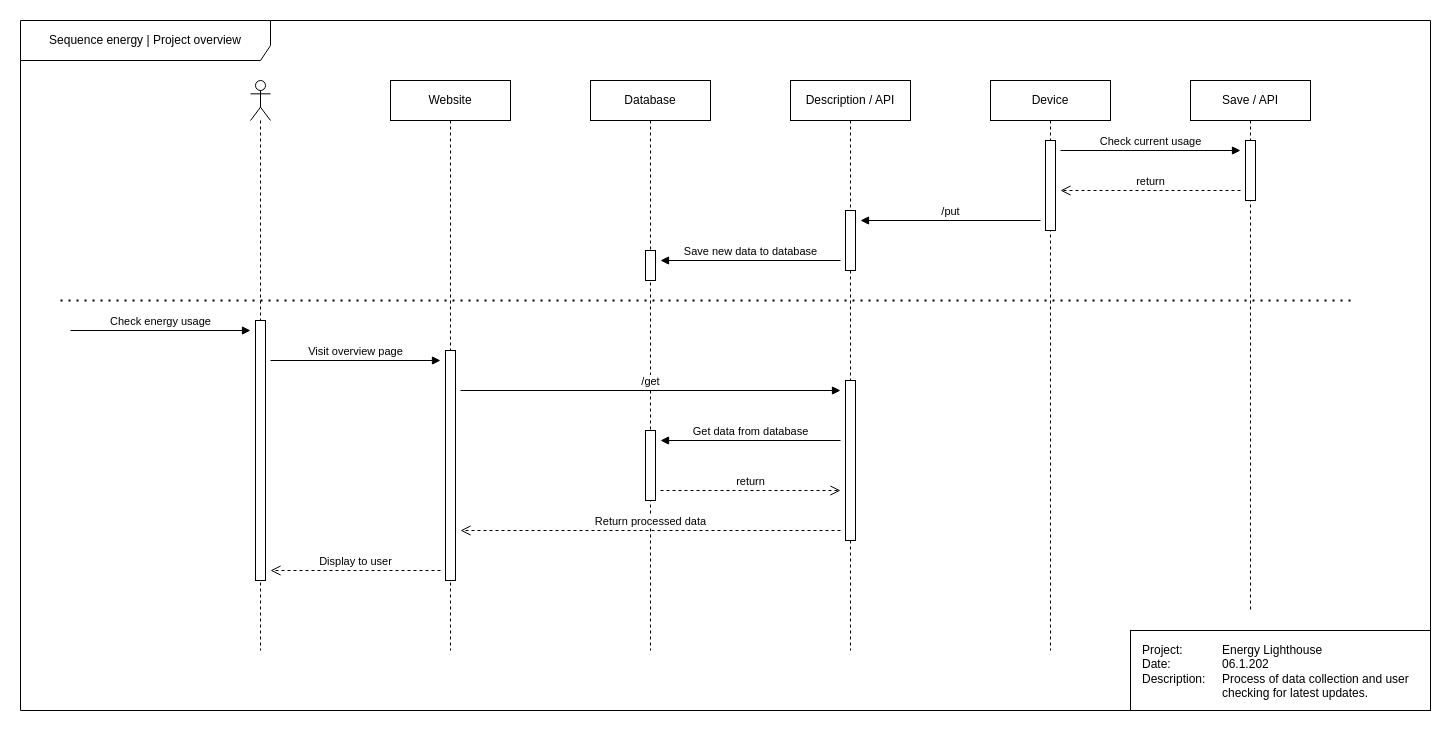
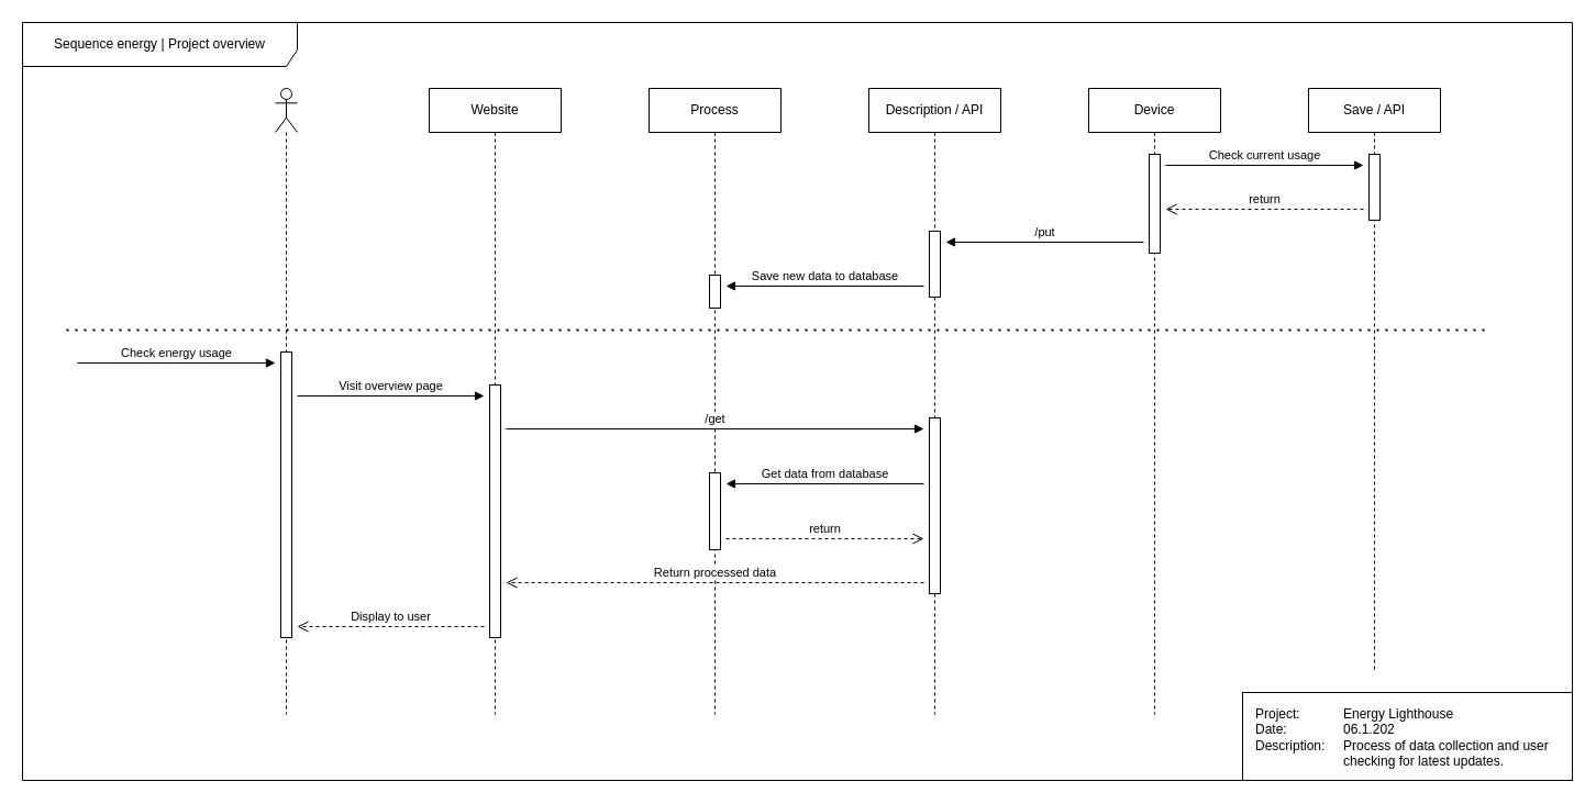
  <mxCell id="0" />
  <mxCell id="1" parent="0" />
  <mxCell id="2" value="Sequence energy | Project overview" style="shape=umlFrame;whiteSpace=wrap;html=1;width=250;height=40;" parent="1" vertex="1"><mxGeometry x="20" y="20" width="1410" height="690" as="geometry" /></mxCell>
- <mxCell id="3" value="Database" style="shape=umlLifeline;perimeter=lifelinePerimeter;whiteSpace=wrap;html=1;container=1;collapsible=0;recursiveResize=0;outlineConnect=0;" parent="1" vertex="1"><mxGeometry x="590" y="80" width="120" height="570" as="geometry" /></mxCell>
+ <mxCell id="3" value="Process" style="shape=umlLifeline;perimeter=lifelinePerimeter;whiteSpace=wrap;html=1;container=1;collapsible=0;recursiveResize=0;outlineConnect=0;" parent="1" vertex="1"><mxGeometry x="590" y="80" width="120" height="570" as="geometry" /></mxCell>
  <mxCell id="4" value="" style="html=1;points=[];perimeter=orthogonalPerimeter;" parent="3" vertex="1"><mxGeometry x="55" y="170" width="10" height="30" as="geometry" /></mxCell>
  <mxCell id="5" value="/get" style="html=1;verticalAlign=bottom;endArrow=block;rounded=0;" parent="3" edge="1"><mxGeometry width="80" relative="1" as="geometry"><mxPoint x="-130" y="310" as="sourcePoint" /><mxPoint x="250" y="310" as="targetPoint" /></mxGeometry></mxCell>
  <mxCell id="6" value="&lt;div&gt;Website&lt;/div&gt;" style="shape=umlLifeline;perimeter=lifelinePerimeter;whiteSpace=wrap;html=1;container=1;collapsible=0;recursiveResize=0;outlineConnect=0;" parent="1" vertex="1"><mxGeometry x="390" y="80" width="120" height="570" as="geometry" /></mxCell>
  <mxCell id="7" value="" style="html=1;points=[];perimeter=orthogonalPerimeter;" parent="6" vertex="1"><mxGeometry x="55" y="270" width="10" height="230" as="geometry" /></mxCell>
  <mxCell id="8" value="Device" style="shape=umlLifeline;perimeter=lifelinePerimeter;whiteSpace=wrap;html=1;container=1;collapsible=0;recursiveResize=0;outlineConnect=0;" parent="1" vertex="1"><mxGeometry x="990" y="80" width="120" height="570" as="geometry" /></mxCell>
  <mxCell id="9" value="Check current usage" style="html=1;verticalAlign=bottom;endArrow=block;rounded=0;" parent="8" edge="1"><mxGeometry width="80" relative="1" as="geometry"><mxPoint x="70" y="70" as="sourcePoint" /><mxPoint x="250" y="70" as="targetPoint" /></mxGeometry></mxCell>
  <mxCell id="10" value="" style="html=1;points=[];perimeter=orthogonalPerimeter;" parent="8" vertex="1"><mxGeometry x="55" y="60" width="10" height="90" as="geometry" /></mxCell>
  <mxCell id="11" value="&lt;div&gt;/put&lt;/div&gt;" style="html=1;verticalAlign=bottom;endArrow=block;rounded=0;" parent="8" edge="1"><mxGeometry width="80" relative="1" as="geometry"><mxPoint x="50" y="140" as="sourcePoint" /><mxPoint x="-130" y="140" as="targetPoint" /></mxGeometry></mxCell>
  <mxCell id="12" value="Description / API" style="shape=umlLifeline;perimeter=lifelinePerimeter;whiteSpace=wrap;html=1;container=1;collapsible=0;recursiveResize=0;outlineConnect=0;" parent="1" vertex="1"><mxGeometry x="790" y="80" width="120" height="570" as="geometry" /></mxCell>
  <mxCell id="13" value="" style="html=1;points=[];perimeter=orthogonalPerimeter;" parent="12" vertex="1"><mxGeometry x="55" y="130" width="10" height="60" as="geometry" /></mxCell>
  <mxCell id="14" value="Save new data to database" style="html=1;verticalAlign=bottom;endArrow=block;rounded=0;" parent="12" edge="1"><mxGeometry width="80" relative="1" as="geometry"><mxPoint x="50" y="180" as="sourcePoint" /><mxPoint x="-130" y="180" as="targetPoint" /></mxGeometry></mxCell>
  <mxCell id="15" value="" style="html=1;points=[];perimeter=orthogonalPerimeter;" parent="12" vertex="1"><mxGeometry x="55" y="300" width="10" height="160" as="geometry" /></mxCell>
  <mxCell id="16" value="" style="html=1;points=[];perimeter=orthogonalPerimeter;" parent="12" vertex="1"><mxGeometry x="-145" y="350" width="10" height="70" as="geometry" /></mxCell>
  <mxCell id="17" value="return" style="html=1;verticalAlign=bottom;endArrow=open;dashed=1;endSize=8;rounded=0;" parent="12" edge="1"><mxGeometry relative="1" as="geometry"><mxPoint x="-130" y="410" as="sourcePoint" /><mxPoint x="50" y="410" as="targetPoint" /></mxGeometry></mxCell>
  <mxCell id="18" value="Get data from database" style="html=1;verticalAlign=bottom;endArrow=block;rounded=0;" parent="12" edge="1"><mxGeometry width="80" relative="1" as="geometry"><mxPoint x="50" y="360" as="sourcePoint" /><mxPoint x="-130" y="360" as="targetPoint" /></mxGeometry></mxCell>
  <mxCell id="19" value="Save / API" style="shape=umlLifeline;perimeter=lifelinePerimeter;whiteSpace=wrap;html=1;container=1;collapsible=0;recursiveResize=0;outlineConnect=0;" parent="1" vertex="1"><mxGeometry x="1190" y="80" width="120" height="530" as="geometry" /></mxCell>
  <mxCell id="20" value="" style="html=1;points=[];perimeter=orthogonalPerimeter;" parent="19" vertex="1"><mxGeometry x="55" y="60" width="10" height="60" as="geometry" /></mxCell>
  <mxCell id="21" value="" style="endArrow=none;dashed=1;html=1;dashPattern=1 3;strokeWidth=2;rounded=0;" parent="19" edge="1"><mxGeometry width="50" height="50" relative="1" as="geometry"><mxPoint x="-1130" y="220" as="sourcePoint" /><mxPoint x="160" y="220" as="targetPoint" /></mxGeometry></mxCell>
  <mxCell id="22" value="return" style="html=1;verticalAlign=bottom;endArrow=open;dashed=1;endSize=8;rounded=0;" parent="1" edge="1"><mxGeometry relative="1" as="geometry"><mxPoint x="1240" y="190" as="sourcePoint" /><mxPoint x="1060" y="190" as="targetPoint" /></mxGeometry></mxCell>
  <mxCell id="23" value="Visit overview page" style="html=1;verticalAlign=bottom;endArrow=block;rounded=0;" parent="1" edge="1"><mxGeometry width="80" relative="1" as="geometry"><mxPoint x="270" y="360" as="sourcePoint" /><mxPoint x="440" y="360" as="targetPoint" /></mxGeometry></mxCell>
  <mxCell id="24" value="Return processed data" style="html=1;verticalAlign=bottom;endArrow=open;dashed=1;endSize=8;rounded=0;" parent="1" edge="1"><mxGeometry relative="1" as="geometry"><mxPoint x="840" y="530" as="sourcePoint" /><mxPoint x="460" y="530" as="targetPoint" /></mxGeometry></mxCell>
  <mxCell id="25" value="Display to user" style="html=1;verticalAlign=bottom;endArrow=open;dashed=1;endSize=8;rounded=0;" parent="1" edge="1"><mxGeometry relative="1" as="geometry"><mxPoint x="440" y="570" as="sourcePoint" /><mxPoint x="270" y="570" as="targetPoint" /></mxGeometry></mxCell>
  <mxCell id="26" value="" style="group" parent="1" vertex="1" connectable="0"><mxGeometry x="70" y="80" width="200" height="570" as="geometry" /></mxCell>
  <mxCell id="27" value="" style="shape=umlLifeline;participant=umlActor;perimeter=lifelinePerimeter;whiteSpace=wrap;html=1;container=1;collapsible=0;recursiveResize=0;verticalAlign=top;spacingTop=36;outlineConnect=0;" parent="26" vertex="1"><mxGeometry x="180" width="20" height="570" as="geometry" /></mxCell>
  <mxCell id="28" value="" style="html=1;points=[];perimeter=orthogonalPerimeter;" parent="26" vertex="1"><mxGeometry x="185" y="240" width="10" height="260" as="geometry" /></mxCell>
  <mxCell id="29" value="Check energy usage" style="html=1;verticalAlign=bottom;endArrow=block;rounded=0;" parent="26" edge="1"><mxGeometry width="80" relative="1" as="geometry"><mxPoint y="250" as="sourcePoint" /><mxPoint x="180" y="250" as="targetPoint" /></mxGeometry></mxCell>
  <mxCell id="30" value="" style="rounded=0;whiteSpace=wrap;html=1;fillColor=none;" parent="1" vertex="1"><mxGeometry x="1130" y="630" width="300" height="80" as="geometry" /></mxCell>
  <mxCell id="31" value="&lt;div align=&quot;left&quot;&gt;Project:&lt;span style=&quot;white-space: pre;&quot;&gt;&#09;&lt;/span&gt;&lt;span style=&quot;white-space: pre;&quot;&gt;&#09;&lt;/span&gt;Energy Lighthouse&lt;/div&gt;&lt;div align=&quot;left&quot;&gt;Date:&amp;nbsp;&amp;nbsp;&amp;nbsp;&amp;nbsp;&amp;nbsp;&amp;nbsp;&amp;nbsp;&amp;nbsp;&amp;nbsp; &lt;span style=&quot;white-space: pre;&quot;&gt;&#09;&lt;/span&gt;06.1.202&lt;/div&gt;&lt;div align=&quot;left&quot;&gt;Description:&lt;span style=&quot;white-space: pre;&quot;&gt;&#09;&lt;/span&gt;Process of data collection and user&lt;/div&gt;&lt;div align=&quot;left&quot;&gt;&lt;span style=&quot;white-space: pre;&quot;&gt;&#09;&lt;/span&gt;&lt;span style=&quot;white-space: pre;&quot;&gt;&#09;&lt;/span&gt;&lt;span style=&quot;white-space: pre;&quot;&gt;&#09;checking for latest updates.&lt;/span&gt;&lt;br&gt;&lt;/div&gt;" style="text;html=1;align=left;verticalAlign=middle;resizable=0;points=[];autosize=1;strokeColor=none;fillColor=none;" parent="1" vertex="1"><mxGeometry x="1140" y="636" width="290" height="70" as="geometry" /></mxCell>
